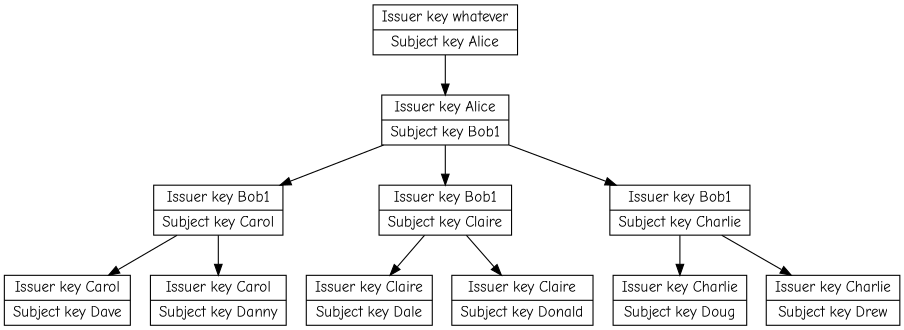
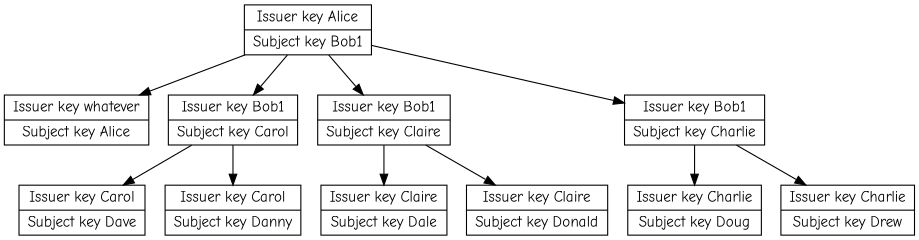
  digraph {
    splines=true
    fontname="Comic Neue"
    node [shape=record fontname="Comic Neue"]
    edge [fontname="Comic Neue"]
    n1 [label="{Issuer key whatever|Subject key Alice}"]
    n2 [label="{Issuer key Alice|Subject key Bob1}"]
    n3 [label="{Issuer key Bob1|Subject key Carol}"]
    n4 [label="{Issuer key Bob1|Subject key Claire}"]
    n5 [label="{Issuer key Bob1|Subject key Charlie}"]
    n6 [label="{Issuer key Carol|Subject key Dave}"]
    n7 [label="{Issuer key Carol|Subject key Danny}"]
    n8 [label="{Issuer key Claire|Subject key Dale}"]
    n9 [label="{Issuer key Claire|Subject key Donald}"]
    n10 [label="{Issuer key Charlie|Subject key Doug}"]
    n11 [label="{Issuer key Charlie|Subject key Drew}"]
-   n1 -> n2
+   n2 -> n1
    n2 -> n3
    n2 -> n4
    n2 -> n5
    n3 -> n6
    n3 -> n7
    n4 -> n8
    n4 -> n9
    n5 -> n10
    n5 -> n11
  }
